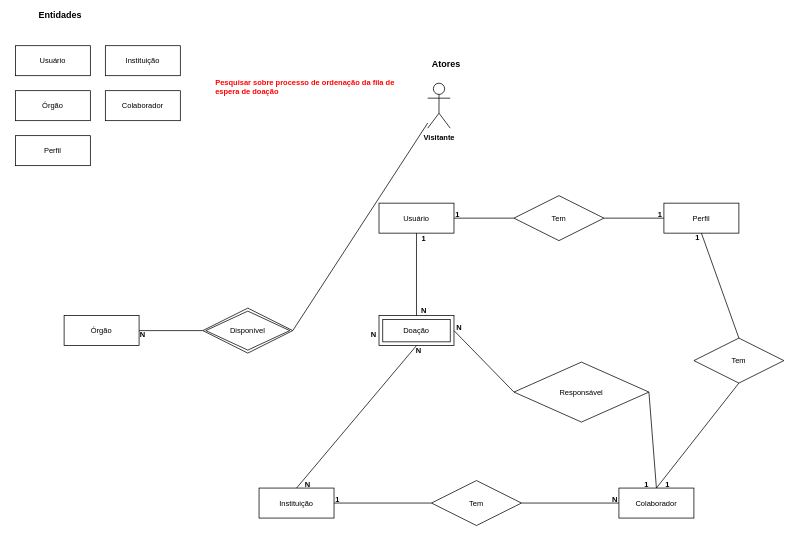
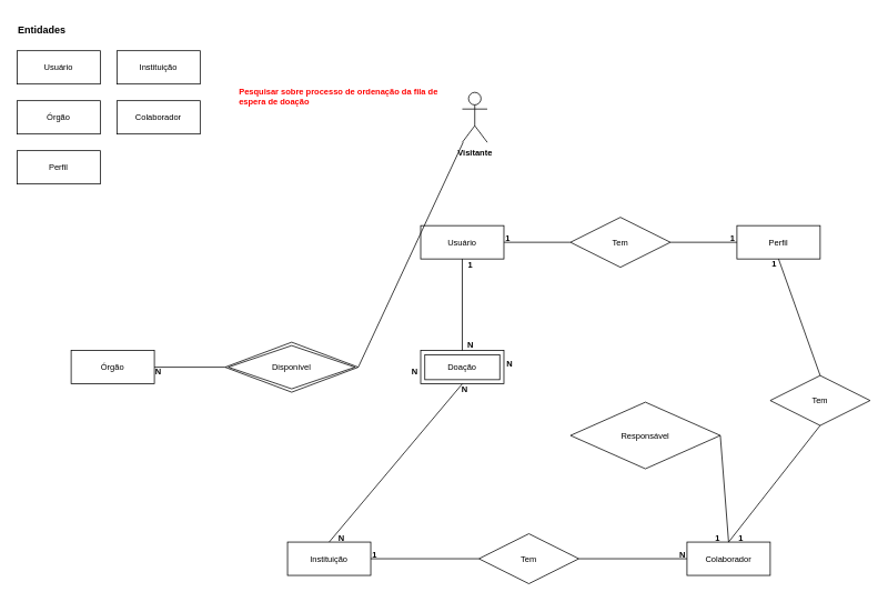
  <mxCell id="0" />
  <mxCell id="1" parent="0" />
  <mxCell id="2" value="Usuário" style="whiteSpace=wrap;html=1;align=center;fontSize=10;fontFamily=Helvetica;" vertex="1" parent="1"><mxGeometry x="20" y="60" width="100" height="40" as="geometry" /></mxCell>
  <mxCell id="3" value="Órgão" style="whiteSpace=wrap;html=1;align=center;fontSize=10;fontFamily=Helvetica;" vertex="1" parent="1"><mxGeometry x="20" y="120" width="100" height="40" as="geometry" /></mxCell>
  <mxCell id="4" value="Instituição" style="whiteSpace=wrap;html=1;align=center;fontSize=10;fontFamily=Helvetica;" vertex="1" parent="1"><mxGeometry x="140" y="60" width="100" height="40" as="geometry" /></mxCell>
- <mxCell id="5" value="Entidades" style="text;html=1;strokeColor=none;fillColor=none;align=center;verticalAlign=middle;whiteSpace=wrap;rounded=0;fontStyle=1" vertex="1" parent="1"><mxGeometry x="50" y="5" width="60" height="30" as="geometry" /></mxCell>
+ <mxCell id="5" value="Entidades" style="text;html=1;strokeColor=none;fillColor=none;align=center;verticalAlign=middle;whiteSpace=wrap;rounded=0;fontStyle=1" vertex="1" parent="1"><mxGeometry x="20" y="20" width="60" height="30" as="geometry" /></mxCell>
  <mxCell id="6" value="Perfil" style="whiteSpace=wrap;html=1;align=center;fontSize=10;fontFamily=Helvetica;" vertex="1" parent="1"><mxGeometry x="20" y="180" width="100" height="40" as="geometry" /></mxCell>
  <mxCell id="7" value="Colaborador" style="whiteSpace=wrap;html=1;align=center;fontSize=10;fontFamily=Helvetica;" vertex="1" parent="1"><mxGeometry x="825" y="650" width="100" height="40" as="geometry" /></mxCell>
  <mxCell id="8" value="Usuário" style="whiteSpace=wrap;html=1;align=center;fontSize=10;fontFamily=Helvetica;" vertex="1" parent="1"><mxGeometry x="505" y="270" width="100" height="40" as="geometry" /></mxCell>
  <mxCell id="9" value="" style="endArrow=none;html=1;rounded=0;fontFamily=Helvetica;fontSize=10;exitX=1;exitY=0.5;exitDx=0;exitDy=0;entryX=0;entryY=0.5;entryDx=0;entryDy=0;" edge="1" parent="1" source="8" target="11"><mxGeometry relative="1" as="geometry"><mxPoint x="745" y="360" as="sourcePoint" /><mxPoint x="705" y="290" as="targetPoint" /></mxGeometry></mxCell>
  <mxCell id="10" value="Perfil" style="whiteSpace=wrap;html=1;align=center;fontSize=10;fontFamily=Helvetica;" vertex="1" parent="1"><mxGeometry x="885" y="270" width="100" height="40" as="geometry" /></mxCell>
  <mxCell id="11" value="Tem" style="shape=rhombus;perimeter=rhombusPerimeter;whiteSpace=wrap;html=1;align=center;fontFamily=Helvetica;fontSize=10;" vertex="1" parent="1"><mxGeometry x="685" y="260" width="120" height="60" as="geometry" /></mxCell>
  <mxCell id="12" value="" style="endArrow=none;html=1;rounded=0;fontFamily=Helvetica;fontSize=10;exitX=1;exitY=0.5;exitDx=0;exitDy=0;entryX=0;entryY=0.5;entryDx=0;entryDy=0;" edge="1" parent="1" source="11" target="10"><mxGeometry relative="1" as="geometry"><mxPoint x="595" y="300" as="sourcePoint" /><mxPoint x="905" y="290" as="targetPoint" /></mxGeometry></mxCell>
  <mxCell id="13" value="Tem" style="shape=rhombus;perimeter=rhombusPerimeter;whiteSpace=wrap;html=1;align=center;fontFamily=Helvetica;fontSize=10;" vertex="1" parent="1"><mxGeometry x="925" y="450" width="120" height="60" as="geometry" /></mxCell>
  <mxCell id="14" value="" style="endArrow=none;html=1;rounded=0;fontFamily=Helvetica;fontSize=10;exitX=0.5;exitY=0;exitDx=0;exitDy=0;entryX=0.5;entryY=1;entryDx=0;entryDy=0;" edge="1" parent="1" source="13" target="10"><mxGeometry relative="1" as="geometry"><mxPoint x="805" y="300" as="sourcePoint" /><mxPoint x="895" y="300" as="targetPoint" /></mxGeometry></mxCell>
  <mxCell id="15" value="" style="endArrow=none;html=1;rounded=0;fontFamily=Helvetica;fontSize=10;exitX=0.5;exitY=0;exitDx=0;exitDy=0;entryX=0.5;entryY=1;entryDx=0;entryDy=0;" edge="1" parent="1" source="7" target="13"><mxGeometry relative="1" as="geometry"><mxPoint x="945" y="390" as="sourcePoint" /><mxPoint x="945" y="320" as="targetPoint" /></mxGeometry></mxCell>
  <mxCell id="16" value="Instituição" style="whiteSpace=wrap;html=1;align=center;fontSize=10;fontFamily=Helvetica;" vertex="1" parent="1"><mxGeometry x="345" y="650" width="100" height="40" as="geometry" /></mxCell>
  <mxCell id="17" value="Tem" style="shape=rhombus;perimeter=rhombusPerimeter;whiteSpace=wrap;html=1;align=center;fontFamily=Helvetica;fontSize=10;" vertex="1" parent="1"><mxGeometry x="575" y="640" width="120" height="60" as="geometry" /></mxCell>
  <mxCell id="18" value="" style="endArrow=none;html=1;rounded=0;fontFamily=Helvetica;fontSize=10;exitX=1;exitY=0.5;exitDx=0;exitDy=0;entryX=0;entryY=0.5;entryDx=0;entryDy=0;" edge="1" parent="1" target="17" source="16"><mxGeometry relative="1" as="geometry"><mxPoint x="585" y="530" as="sourcePoint" /><mxPoint x="545" y="450" as="targetPoint" /></mxGeometry></mxCell>
  <mxCell id="19" value="" style="endArrow=none;html=1;rounded=0;fontFamily=Helvetica;fontSize=10;entryX=0;entryY=0.5;entryDx=0;entryDy=0;" edge="1" parent="1" source="17" target="7"><mxGeometry relative="1" as="geometry"><mxPoint x="595" y="540" as="sourcePoint" /><mxPoint x="845" y="530" as="targetPoint" /></mxGeometry></mxCell>
  <mxCell id="20" value="Órgão" style="whiteSpace=wrap;html=1;align=center;fontSize=10;fontFamily=Helvetica;" vertex="1" parent="1"><mxGeometry x="85" y="420" width="100" height="40" as="geometry" /></mxCell>
  <mxCell id="21" value="Doação" style="shape=ext;margin=3;double=1;whiteSpace=wrap;html=1;align=center;fontFamily=Helvetica;fontSize=10;" vertex="1" parent="1"><mxGeometry x="505" y="420" width="100" height="40" as="geometry" /></mxCell>
  <mxCell id="22" value="" style="endArrow=none;html=1;rounded=0;fontFamily=Helvetica;fontSize=10;exitX=1;exitY=0.5;exitDx=0;exitDy=0;" edge="1" parent="1" source="30" target="31"><mxGeometry relative="1" as="geometry"><mxPoint x="405" y="440" as="sourcePoint" /><mxPoint x="695" y="300" as="targetPoint" /></mxGeometry></mxCell>
  <mxCell id="23" value="" style="endArrow=none;html=1;rounded=0;fontFamily=Helvetica;fontSize=10;exitX=1;exitY=0.5;exitDx=0;exitDy=0;entryX=0;entryY=0.5;entryDx=0;entryDy=0;" edge="1" parent="1" source="20" target="30"><mxGeometry relative="1" as="geometry"><mxPoint x="415" y="450" as="sourcePoint" /><mxPoint x="230" y="440" as="targetPoint" /></mxGeometry></mxCell>
  <mxCell id="24" value="" style="endArrow=none;html=1;rounded=0;fontFamily=Helvetica;fontSize=10;exitX=0.5;exitY=1;exitDx=0;exitDy=0;entryX=0.5;entryY=0;entryDx=0;entryDy=0;" edge="1" parent="1" source="8" target="21"><mxGeometry relative="1" as="geometry"><mxPoint x="415" y="450" as="sourcePoint" /><mxPoint x="515" y="450" as="targetPoint" /></mxGeometry></mxCell>
  <mxCell id="25" value="" style="endArrow=none;html=1;rounded=0;fontFamily=Helvetica;fontSize=10;exitX=0.5;exitY=1;exitDx=0;exitDy=0;entryX=0.5;entryY=0;entryDx=0;entryDy=0;" edge="1" parent="1" source="21" target="16"><mxGeometry relative="1" as="geometry"><mxPoint x="565" y="320" as="sourcePoint" /><mxPoint x="565" y="430" as="targetPoint" /></mxGeometry></mxCell>
  <mxCell id="26" value="Responsável" style="shape=rhombus;perimeter=rhombusPerimeter;whiteSpace=wrap;html=1;align=center;fontFamily=Helvetica;fontSize=10;" vertex="1" parent="1"><mxGeometry x="685" y="482" width="180" height="80" as="geometry" /></mxCell>
  <mxCell id="27" value="" style="endArrow=none;html=1;rounded=0;fontFamily=Helvetica;fontSize=10;entryX=0.5;entryY=0;entryDx=0;entryDy=0;exitX=1;exitY=0.5;exitDx=0;exitDy=0;" edge="1" parent="1" source="26" target="7"><mxGeometry relative="1" as="geometry"><mxPoint x="705" y="680" as="sourcePoint" /><mxPoint x="835" y="680" as="targetPoint" /></mxGeometry></mxCell>
- <mxCell id="28" value="" style="endArrow=none;html=1;rounded=0;fontFamily=Helvetica;fontSize=10;entryX=0;entryY=0.5;entryDx=0;entryDy=0;exitX=1;exitY=0.5;exitDx=0;exitDy=0;" edge="1" parent="1" source="21" target="26"><mxGeometry relative="1" as="geometry"><mxPoint x="775" y="550" as="sourcePoint" /><mxPoint x="885" y="660" as="targetPoint" /></mxGeometry></mxCell>
  <mxCell id="29" value="Colaborador" style="whiteSpace=wrap;html=1;align=center;fontSize=10;fontFamily=Helvetica;" vertex="1" parent="1"><mxGeometry x="140" y="120" width="100" height="40" as="geometry" /></mxCell>
- <mxCell id="30" value="Disponível" style="shape=rhombus;double=1;perimeter=rhombusPerimeter;whiteSpace=wrap;html=1;align=center;fontFamily=Helvetica;fontSize=10;" vertex="1" parent="1"><mxGeometry x="270" y="410" width="120" height="60" as="geometry" /></mxCell>
- <mxCell id="31" value="Visitante" style="shape=umlActor;html=1;verticalLabelPosition=bottom;verticalAlign=top;align=center;fontFamily=Helvetica;fontSize=10;fontStyle=1" vertex="1" parent="1"><mxGeometry x="570" y="110" width="30" height="60" as="geometry" /></mxCell>
- <mxCell id="32" value="Atores" style="text;html=1;strokeColor=none;fillColor=none;align=center;verticalAlign=middle;whiteSpace=wrap;rounded=0;fontStyle=1" vertex="1" parent="1"><mxGeometry x="565" y="70" width="60" height="30" as="geometry" /></mxCell>
+ <mxCell id="30" value="Disponível" style="shape=rhombus;double=1;perimeter=rhombusPerimeter;whiteSpace=wrap;html=1;align=center;fontFamily=Helvetica;fontSize=10;" vertex="1" parent="1"><mxGeometry x="270" y="410" width="160" height="60" as="geometry" /></mxCell>
+ <mxCell id="31" value="Visitante" style="shape=umlActor;html=1;verticalLabelPosition=bottom;verticalAlign=top;align=center;fontFamily=Helvetica;fontSize=10;fontStyle=1" vertex="1" parent="1"><mxGeometry x="555" y="110" width="30" height="60" as="geometry" /></mxCell>
  <mxCell id="33" value="1" style="text;html=1;strokeColor=none;fillColor=none;align=center;verticalAlign=middle;whiteSpace=wrap;rounded=0;fontFamily=Helvetica;fontSize=10;fontStyle=1" vertex="1" parent="1"><mxGeometry x="860" y="630" width="60" height="30" as="geometry" /></mxCell>
  <mxCell id="34" value="1" style="text;html=1;strokeColor=none;fillColor=none;align=center;verticalAlign=middle;whiteSpace=wrap;rounded=0;fontFamily=Helvetica;fontSize=10;fontStyle=1" vertex="1" parent="1"><mxGeometry x="580" y="270" width="60" height="30" as="geometry" /></mxCell>
  <mxCell id="35" value="1" style="text;html=1;strokeColor=none;fillColor=none;align=center;verticalAlign=middle;whiteSpace=wrap;rounded=0;fontFamily=Helvetica;fontSize=10;fontStyle=1" vertex="1" parent="1"><mxGeometry x="900" y="300" width="60" height="30" as="geometry" /></mxCell>
  <mxCell id="36" value="1" style="text;html=1;strokeColor=none;fillColor=none;align=center;verticalAlign=middle;whiteSpace=wrap;rounded=0;fontFamily=Helvetica;fontSize=10;fontStyle=1" vertex="1" parent="1"><mxGeometry x="420" y="650" width="60" height="30" as="geometry" /></mxCell>
  <mxCell id="37" value="N" style="text;html=1;strokeColor=none;fillColor=none;align=center;verticalAlign=middle;whiteSpace=wrap;rounded=0;fontFamily=Helvetica;fontSize=10;fontStyle=1" vertex="1" parent="1"><mxGeometry x="790" y="650" width="60" height="30" as="geometry" /></mxCell>
  <mxCell id="38" value="N" style="text;html=1;strokeColor=none;fillColor=none;align=center;verticalAlign=middle;whiteSpace=wrap;rounded=0;fontFamily=Helvetica;fontSize=10;fontStyle=1" vertex="1" parent="1"><mxGeometry x="380" y="630" width="60" height="30" as="geometry" /></mxCell>
  <mxCell id="39" value="N" style="text;html=1;strokeColor=none;fillColor=none;align=center;verticalAlign=middle;whiteSpace=wrap;rounded=0;fontFamily=Helvetica;fontSize=10;fontStyle=1" vertex="1" parent="1"><mxGeometry x="528" y="452" width="60" height="30" as="geometry" /></mxCell>
  <mxCell id="40" value="N" style="text;html=1;strokeColor=none;fillColor=none;align=center;verticalAlign=middle;whiteSpace=wrap;rounded=0;fontFamily=Helvetica;fontSize=10;fontStyle=1" vertex="1" parent="1"><mxGeometry x="468" y="430" width="60" height="30" as="geometry" /></mxCell>
  <mxCell id="41" value="N" style="text;html=1;strokeColor=none;fillColor=none;align=center;verticalAlign=middle;whiteSpace=wrap;rounded=0;fontFamily=Helvetica;fontSize=10;fontStyle=1" vertex="1" parent="1"><mxGeometry x="160" y="430" width="60" height="30" as="geometry" /></mxCell>
  <mxCell id="42" value="N" style="text;html=1;strokeColor=none;fillColor=none;align=center;verticalAlign=middle;whiteSpace=wrap;rounded=0;fontFamily=Helvetica;fontSize=10;fontStyle=1" vertex="1" parent="1"><mxGeometry x="582" y="421" width="60" height="30" as="geometry" /></mxCell>
  <mxCell id="43" value="1" style="text;html=1;strokeColor=none;fillColor=none;align=center;verticalAlign=middle;whiteSpace=wrap;rounded=0;fontFamily=Helvetica;fontSize=10;fontStyle=1" vertex="1" parent="1"><mxGeometry x="832" y="630" width="60" height="30" as="geometry" /></mxCell>
  <mxCell id="44" value="N" style="text;html=1;strokeColor=none;fillColor=none;align=center;verticalAlign=middle;whiteSpace=wrap;rounded=0;fontFamily=Helvetica;fontSize=10;fontStyle=1" vertex="1" parent="1"><mxGeometry x="535" y="398" width="60" height="30" as="geometry" /></mxCell>
  <mxCell id="45" value="1" style="text;html=1;strokeColor=none;fillColor=none;align=center;verticalAlign=middle;whiteSpace=wrap;rounded=0;fontFamily=Helvetica;fontSize=10;fontStyle=1" vertex="1" parent="1"><mxGeometry x="535" y="302" width="60" height="30" as="geometry" /></mxCell>
  <mxCell id="46" value="1" style="text;html=1;strokeColor=none;fillColor=none;align=center;verticalAlign=middle;whiteSpace=wrap;rounded=0;fontFamily=Helvetica;fontSize=10;fontStyle=1" vertex="1" parent="1"><mxGeometry x="850" y="270" width="60" height="30" as="geometry" /></mxCell>
  <mxCell id="47" value="Pesquisar sobre processo de ordenação da fila de espera de doação" style="text;html=1;strokeColor=none;fillColor=none;align=left;verticalAlign=middle;whiteSpace=wrap;rounded=0;fontFamily=Helvetica;fontSize=10;fontStyle=1;fontColor=#FF0000;" vertex="1" parent="1"><mxGeometry x="285" y="100" width="245" height="30" as="geometry" /></mxCell>
